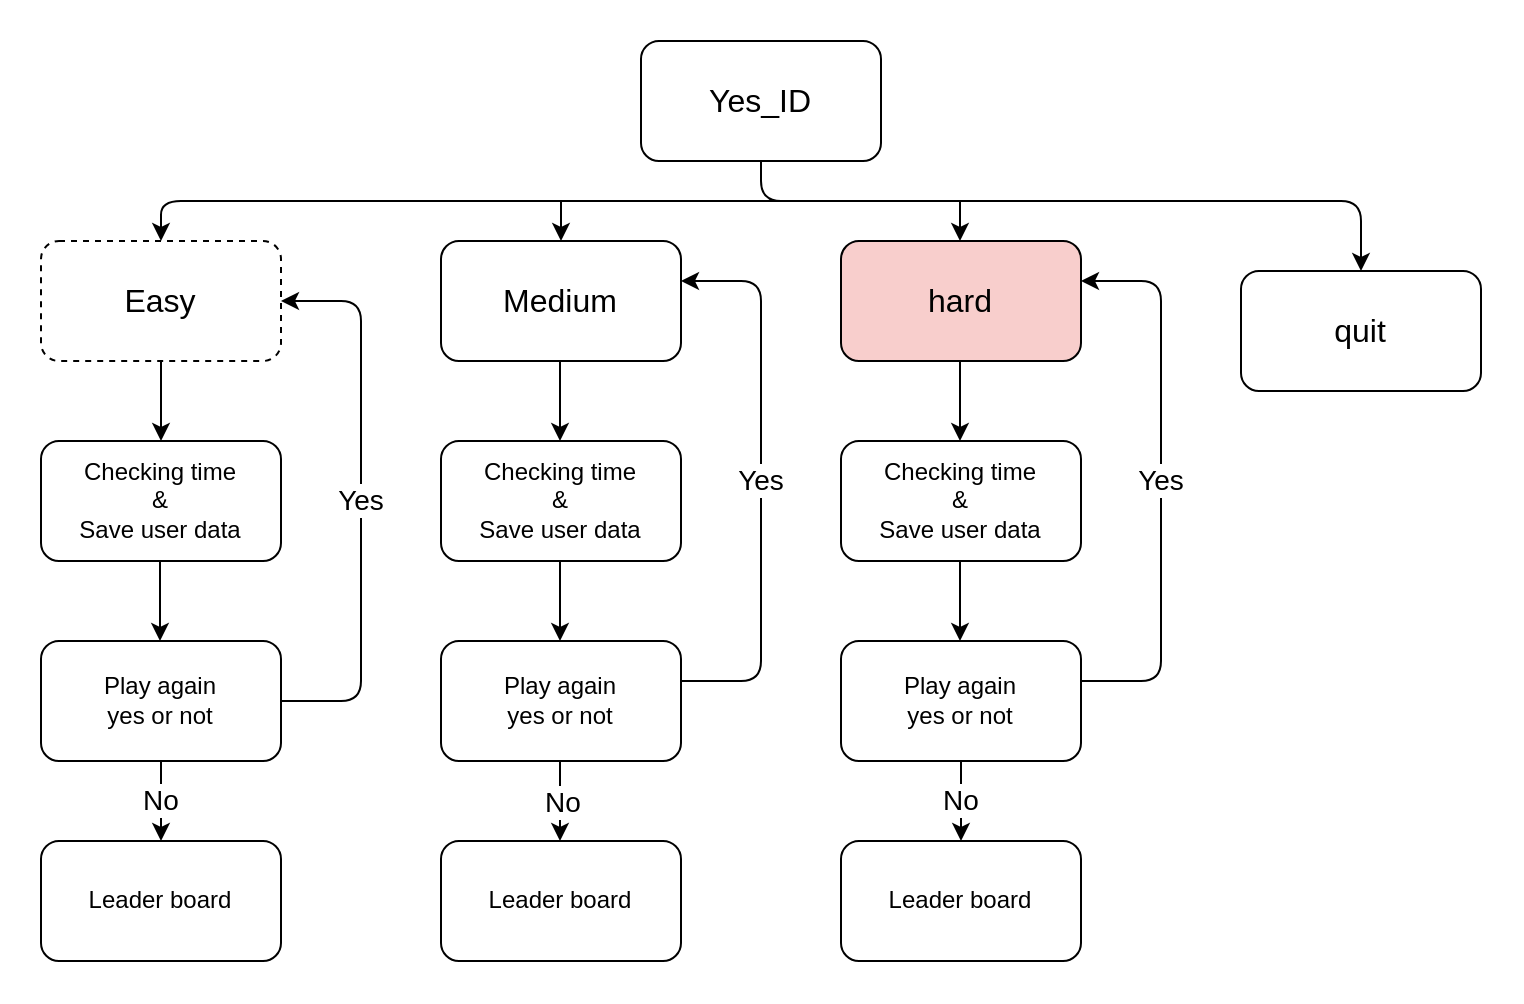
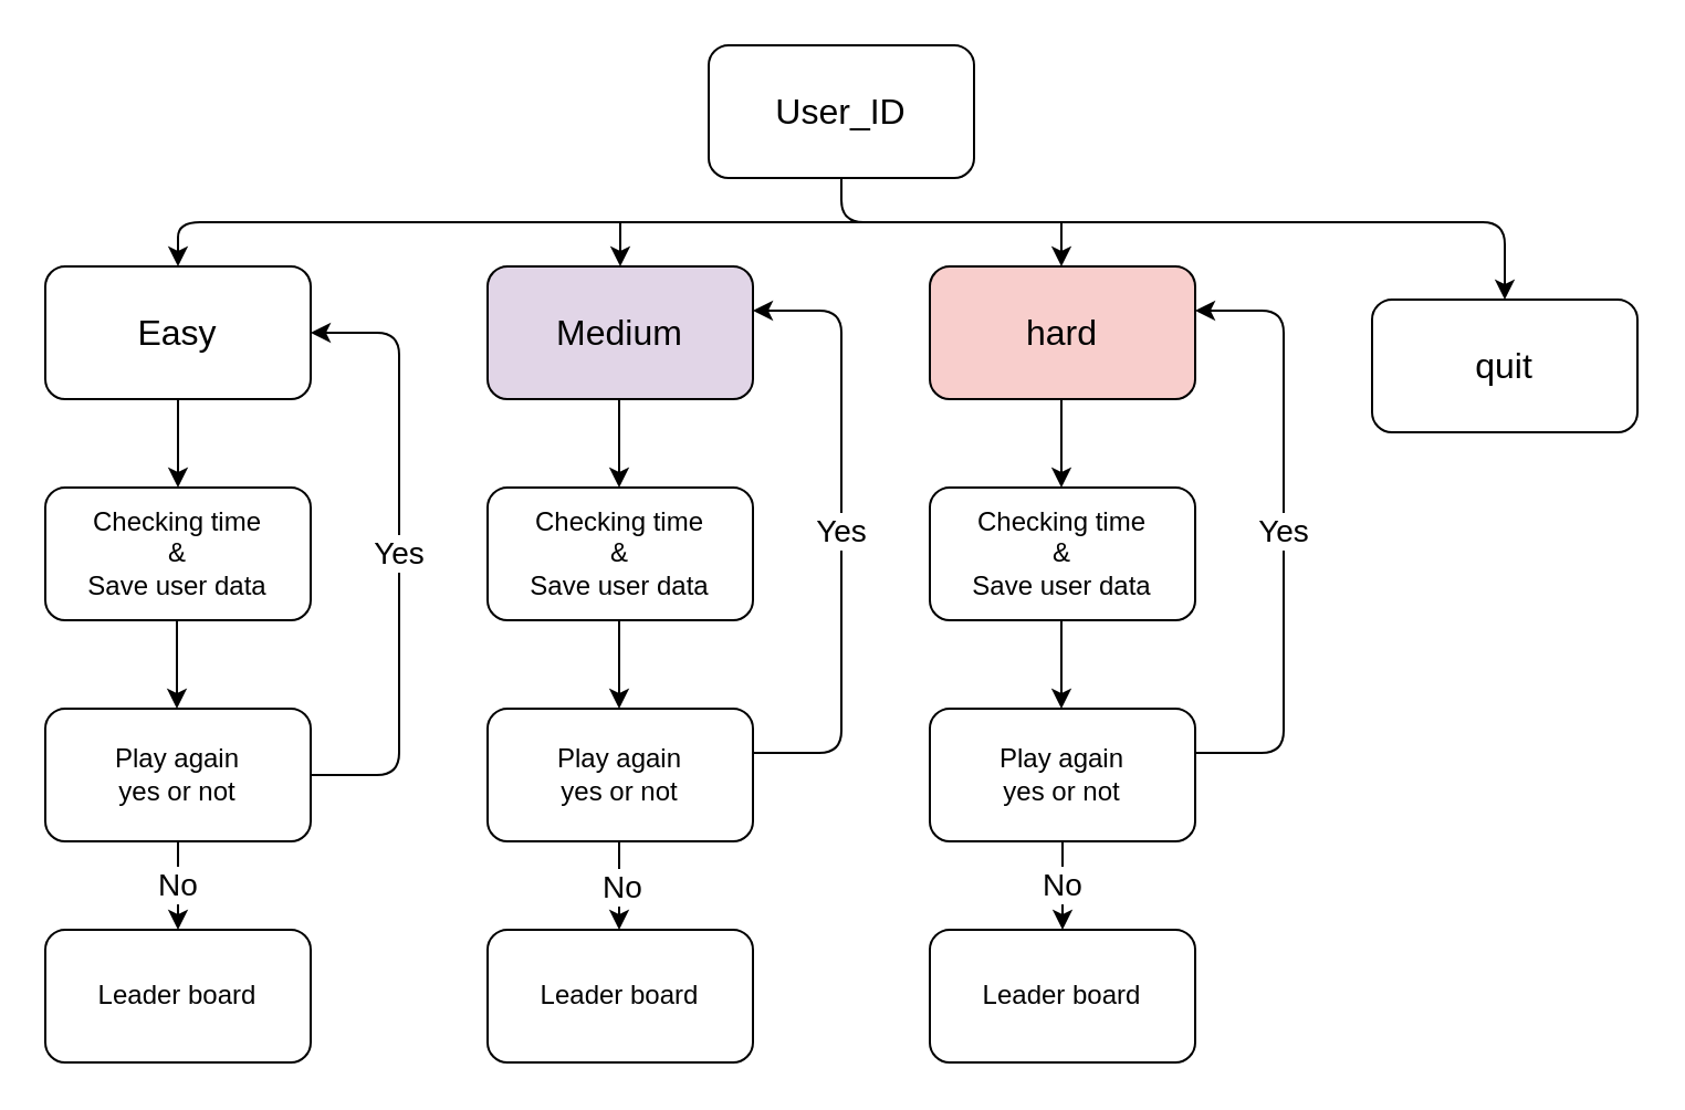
  <mxCell id="0" />
  <mxCell id="1" parent="0" />
- <mxCell id="2" value="&lt;font style=&quot;font-size: 16px&quot;&gt;Yes_ID&lt;/font&gt;" style="rounded=1;whiteSpace=wrap;html=1;" vertex="1" parent="1"><mxGeometry x="320" y="20" width="120" height="60" as="geometry" /></mxCell>
- <mxCell id="3" value="&lt;font style=&quot;font-size: 16px&quot;&gt;Medium&lt;/font&gt;" style="rounded=1;whiteSpace=wrap;html=1;" vertex="1" parent="1"><mxGeometry x="220" y="120" width="120" height="60" as="geometry" /></mxCell>
+ <mxCell id="2" value="&lt;font style=&quot;font-size: 16px&quot;&gt;User_ID&lt;/font&gt;" style="rounded=1;whiteSpace=wrap;html=1;" vertex="1" parent="1"><mxGeometry x="320" y="20" width="120" height="60" as="geometry" /></mxCell>
+ <mxCell id="3" value="&lt;font style=&quot;font-size: 16px&quot;&gt;Medium&lt;/font&gt;" style="rounded=1;whiteSpace=wrap;html=1;fillColor=#e1d5e7;" vertex="1" parent="1"><mxGeometry x="220" y="120" width="120" height="60" as="geometry" /></mxCell>
  <mxCell id="4" value="&lt;font style=&quot;font-size: 16px&quot;&gt;hard&lt;/font&gt;" style="rounded=1;whiteSpace=wrap;html=1;fillColor=#f8cecc;" vertex="1" parent="1"><mxGeometry x="420" y="120" width="120" height="60" as="geometry" /></mxCell>
  <mxCell id="5" value="&lt;font style=&quot;font-size: 16px&quot;&gt;quit&lt;/font&gt;" style="rounded=1;whiteSpace=wrap;html=1;" vertex="1" parent="1"><mxGeometry x="620" y="135" width="120" height="60" as="geometry" /></mxCell>
- <mxCell id="6" value="&lt;font style=&quot;font-size: 16px&quot;&gt;Easy&lt;/font&gt;" style="rounded=1;whiteSpace=wrap;html=1;dashed=1;" vertex="1" parent="1"><mxGeometry x="20" y="120" width="120" height="60" as="geometry" /></mxCell>
+ <mxCell id="6" value="&lt;font style=&quot;font-size: 16px&quot;&gt;Easy&lt;/font&gt;" style="rounded=1;whiteSpace=wrap;html=1;" vertex="1" parent="1"><mxGeometry x="20" y="120" width="120" height="60" as="geometry" /></mxCell>
  <mxCell id="7" value="Checking time&lt;br&gt;&amp;amp;&lt;br&gt;Save user data" style="rounded=1;whiteSpace=wrap;html=1;" vertex="1" parent="1"><mxGeometry x="20" y="220" width="120" height="60" as="geometry" /></mxCell>
  <mxCell id="8" value="Checking time&lt;br&gt;&amp;amp;&lt;br&gt;Save user data" style="rounded=1;whiteSpace=wrap;html=1;" vertex="1" parent="1"><mxGeometry x="220" y="220" width="120" height="60" as="geometry" /></mxCell>
  <mxCell id="9" value="Checking time&lt;br&gt;&amp;amp;&lt;br&gt;Save user data" style="rounded=1;whiteSpace=wrap;html=1;" vertex="1" parent="1"><mxGeometry x="420" y="220" width="120" height="60" as="geometry" /></mxCell>
  <mxCell id="10" value="Play again&lt;br&gt;yes or not" style="rounded=1;whiteSpace=wrap;html=1;" vertex="1" parent="1"><mxGeometry x="20" y="320" width="120" height="60" as="geometry" /></mxCell>
  <mxCell id="11" value="Play again&lt;br&gt;yes or not" style="rounded=1;whiteSpace=wrap;html=1;" vertex="1" parent="1"><mxGeometry x="220" y="320" width="120" height="60" as="geometry" /></mxCell>
  <mxCell id="12" value="&lt;font style=&quot;font-size: 14px&quot;&gt;No&lt;/font&gt;" style="edgeStyle=orthogonalEdgeStyle;rounded=0;orthogonalLoop=1;jettySize=auto;html=1;" edge="1" parent="1" source="13" target="21"><mxGeometry relative="1" as="geometry" /></mxCell>
  <mxCell id="13" value="Play again&lt;br&gt;yes or not" style="rounded=1;whiteSpace=wrap;html=1;" vertex="1" parent="1"><mxGeometry x="420" y="320" width="120" height="60" as="geometry" /></mxCell>
  <mxCell id="14" value="&lt;font style=&quot;font-size: 14px&quot;&gt;Yes&lt;/font&gt;" style="endArrow=classic;html=1;exitX=1;exitY=0.5;exitDx=0;exitDy=0;entryX=1;entryY=0.5;entryDx=0;entryDy=0;" edge="1" parent="1" source="10" target="6"><mxGeometry width="50" height="50" relative="1" as="geometry"><mxPoint x="140" y="340" as="sourcePoint" /><mxPoint x="180" y="180" as="targetPoint" /><Array as="points"><mxPoint x="180" y="350" /><mxPoint x="180" y="150" /></Array></mxGeometry></mxCell>
  <mxCell id="15" value="&lt;font style=&quot;font-size: 14px&quot;&gt;Yes&lt;/font&gt;" style="endArrow=classic;html=1;exitX=1;exitY=0.5;exitDx=0;exitDy=0;entryX=1;entryY=0.5;entryDx=0;entryDy=0;" edge="1" parent="1"><mxGeometry width="50" height="50" relative="1" as="geometry"><mxPoint x="340" y="340" as="sourcePoint" /><mxPoint x="340" y="140" as="targetPoint" /><Array as="points"><mxPoint x="380" y="340" /><mxPoint x="380" y="140" /></Array></mxGeometry></mxCell>
  <mxCell id="16" value="&lt;font style=&quot;font-size: 14px&quot;&gt;Yes&lt;/font&gt;" style="endArrow=classic;html=1;exitX=1;exitY=0.5;exitDx=0;exitDy=0;entryX=1;entryY=0.5;entryDx=0;entryDy=0;" edge="1" parent="1"><mxGeometry width="50" height="50" relative="1" as="geometry"><mxPoint x="540" y="340" as="sourcePoint" /><mxPoint x="540" y="140" as="targetPoint" /><Array as="points"><mxPoint x="580" y="340" /><mxPoint x="580" y="140" /></Array></mxGeometry></mxCell>
  <mxCell id="17" value="" style="endArrow=classic;html=1;exitX=0.5;exitY=1;exitDx=0;exitDy=0;" edge="1" parent="1" source="18"><mxGeometry width="50" height="50" relative="1" as="geometry"><mxPoint x="60" y="460" as="sourcePoint" /><mxPoint x="80" y="440" as="targetPoint" /></mxGeometry></mxCell>
  <mxCell id="18" value="Leader board" style="rounded=1;whiteSpace=wrap;html=1;" vertex="1" parent="1"><mxGeometry x="20" y="420" width="120" height="60" as="geometry" /></mxCell>
  <mxCell id="19" value="&lt;font style=&quot;font-size: 14px&quot;&gt;No&lt;/font&gt;" style="endArrow=classic;html=1;exitX=0.5;exitY=1;exitDx=0;exitDy=0;" edge="1" parent="1" source="10" target="18"><mxGeometry width="50" height="50" relative="1" as="geometry"><mxPoint x="80" y="380" as="sourcePoint" /><mxPoint x="80" y="440" as="targetPoint" /></mxGeometry></mxCell>
  <mxCell id="20" value="Leader board" style="rounded=1;whiteSpace=wrap;html=1;" vertex="1" parent="1"><mxGeometry x="220" y="420" width="120" height="60" as="geometry" /></mxCell>
  <mxCell id="21" value="Leader board" style="rounded=1;whiteSpace=wrap;html=1;" vertex="1" parent="1"><mxGeometry x="420" y="420" width="120" height="60" as="geometry" /></mxCell>
  <mxCell id="22" value="" style="endArrow=classic;html=1;exitX=0.5;exitY=1;exitDx=0;exitDy=0;entryX=0.5;entryY=0;entryDx=0;entryDy=0;" edge="1" parent="1" source="6" target="7"><mxGeometry width="50" height="50" relative="1" as="geometry"><mxPoint x="80" y="110" as="sourcePoint" /><mxPoint x="130" y="60" as="targetPoint" /></mxGeometry></mxCell>
  <mxCell id="23" value="" style="endArrow=classic;html=1;exitX=0.5;exitY=1;exitDx=0;exitDy=0;entryX=0.5;entryY=0;entryDx=0;entryDy=0;" edge="1" parent="1"><mxGeometry width="50" height="50" relative="1" as="geometry"><mxPoint x="79.5" y="280" as="sourcePoint" /><mxPoint x="79.5" y="320" as="targetPoint" /><Array as="points"><mxPoint x="79.5" y="300" /></Array></mxGeometry></mxCell>
  <mxCell id="24" value="" style="endArrow=classic;html=1;exitX=0.5;exitY=1;exitDx=0;exitDy=0;entryX=0.5;entryY=0;entryDx=0;entryDy=0;" edge="1" parent="1"><mxGeometry width="50" height="50" relative="1" as="geometry"><mxPoint x="279.5" y="180" as="sourcePoint" /><mxPoint x="279.5" y="220" as="targetPoint" /></mxGeometry></mxCell>
  <mxCell id="25" value="" style="endArrow=classic;html=1;exitX=0.5;exitY=1;exitDx=0;exitDy=0;entryX=0.5;entryY=0;entryDx=0;entryDy=0;" edge="1" parent="1"><mxGeometry width="50" height="50" relative="1" as="geometry"><mxPoint x="279.5" y="280" as="sourcePoint" /><mxPoint x="279.5" y="320" as="targetPoint" /></mxGeometry></mxCell>
  <mxCell id="26" value="" style="endArrow=classic;html=1;exitX=0.5;exitY=1;exitDx=0;exitDy=0;entryX=0.5;entryY=0;entryDx=0;entryDy=0;" edge="1" parent="1"><mxGeometry width="50" height="50" relative="1" as="geometry"><mxPoint x="279.5" y="380" as="sourcePoint" /><mxPoint x="279.5" y="420" as="targetPoint" /></mxGeometry></mxCell>
  <mxCell id="27" value="&lt;font style=&quot;font-size: 14px&quot;&gt;No&lt;/font&gt;" style="edgeLabel;html=1;align=center;verticalAlign=middle;resizable=0;points=[];" vertex="1" connectable="0" parent="26"><mxGeometry y="1" relative="1" as="geometry"><mxPoint as="offset" /></mxGeometry></mxCell>
  <mxCell id="28" value="" style="endArrow=classic;html=1;exitX=0.5;exitY=1;exitDx=0;exitDy=0;entryX=0.5;entryY=0;entryDx=0;entryDy=0;" edge="1" parent="1"><mxGeometry width="50" height="50" relative="1" as="geometry"><mxPoint x="479.5" y="280" as="sourcePoint" /><mxPoint x="479.5" y="320" as="targetPoint" /></mxGeometry></mxCell>
  <mxCell id="29" value="" style="endArrow=classic;html=1;exitX=0.5;exitY=1;exitDx=0;exitDy=0;entryX=0.5;entryY=0;entryDx=0;entryDy=0;" edge="1" parent="1"><mxGeometry width="50" height="50" relative="1" as="geometry"><mxPoint x="479.5" y="180" as="sourcePoint" /><mxPoint x="479.5" y="220" as="targetPoint" /></mxGeometry></mxCell>
  <mxCell id="30" value="" style="endArrow=classic;html=1;exitX=0.5;exitY=1;exitDx=0;exitDy=0;entryX=0.5;entryY=0;entryDx=0;entryDy=0;" edge="1" parent="1" source="2" target="5"><mxGeometry width="50" height="50" relative="1" as="geometry"><mxPoint x="370" y="250" as="sourcePoint" /><mxPoint x="420" y="200" as="targetPoint" /><Array as="points"><mxPoint x="380" y="100" /><mxPoint x="680" y="100" /></Array></mxGeometry></mxCell>
  <mxCell id="31" value="" style="endArrow=classic;html=1;entryX=0.5;entryY=0;entryDx=0;entryDy=0;" edge="1" parent="1" target="6"><mxGeometry width="50" height="50" relative="1" as="geometry"><mxPoint x="410" y="100" as="sourcePoint" /><mxPoint x="220" y="50" as="targetPoint" /><Array as="points"><mxPoint x="80" y="100" /></Array></mxGeometry></mxCell>
  <mxCell id="32" value="" style="endArrow=classic;html=1;entryX=0.5;entryY=0;entryDx=0;entryDy=0;" edge="1" parent="1" target="3"><mxGeometry width="50" height="50" relative="1" as="geometry"><mxPoint x="280" y="100" as="sourcePoint" /><mxPoint x="420" y="200" as="targetPoint" /></mxGeometry></mxCell>
  <mxCell id="33" value="" style="endArrow=classic;html=1;entryX=0.5;entryY=0;entryDx=0;entryDy=0;" edge="1" parent="1"><mxGeometry width="50" height="50" relative="1" as="geometry"><mxPoint x="479.5" y="100" as="sourcePoint" /><mxPoint x="479.5" y="120" as="targetPoint" /></mxGeometry></mxCell>
